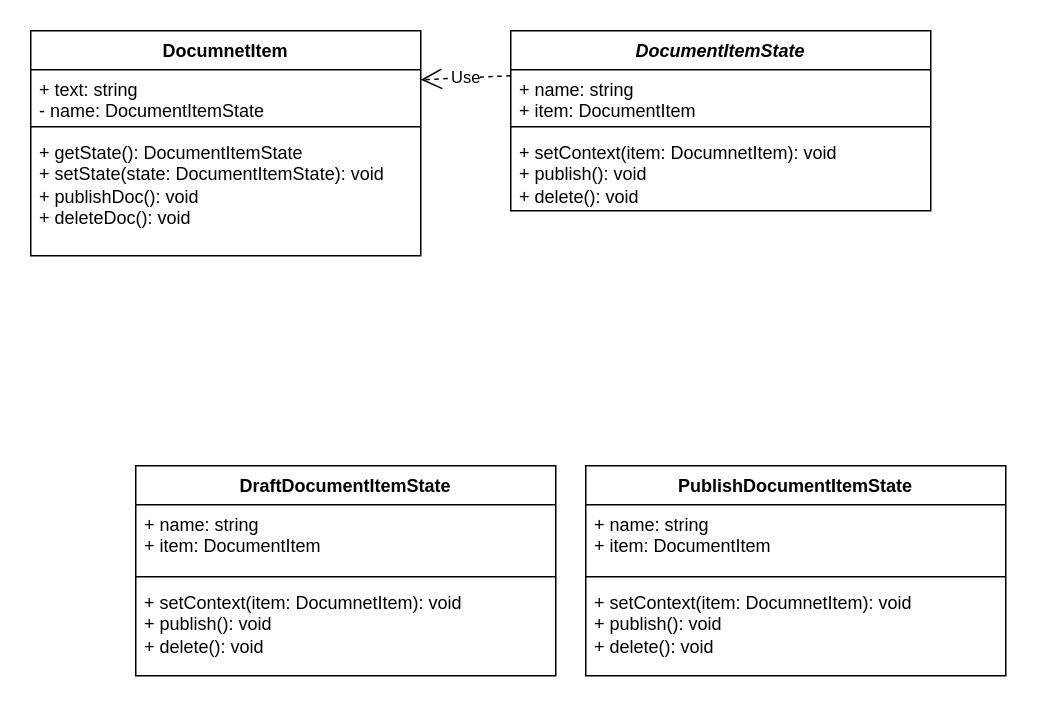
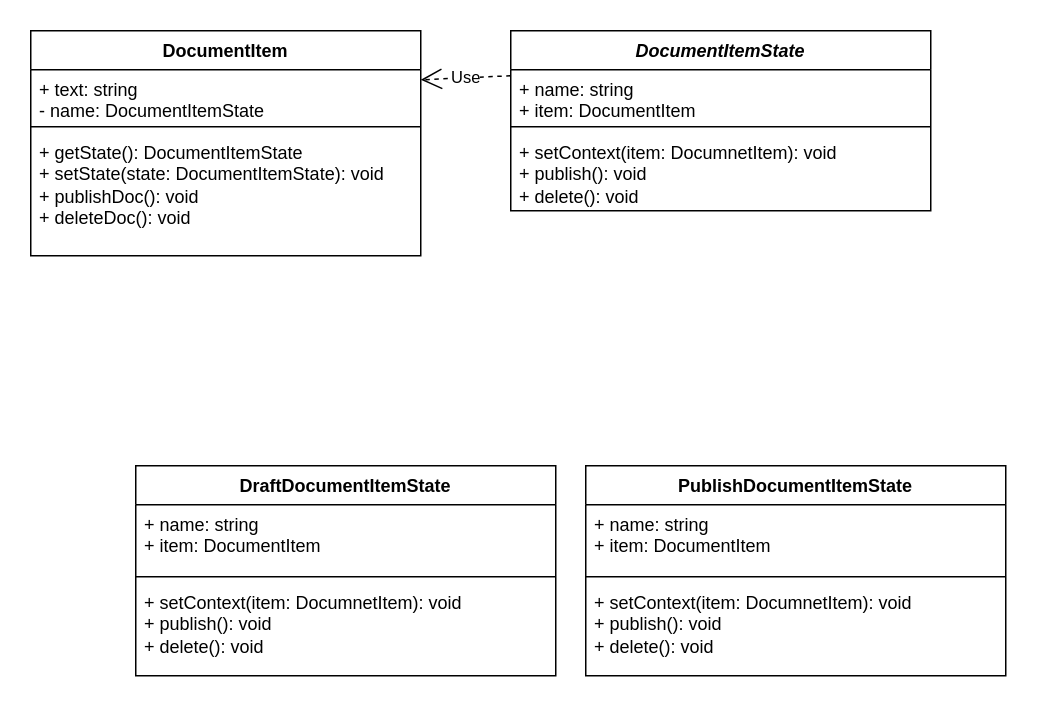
  <mxCell id="0" />
  <mxCell id="1" parent="0" />
- <mxCell id="2" value="DocumnetItem" style="swimlane;fontStyle=1;align=center;verticalAlign=top;childLayout=stackLayout;horizontal=1;startSize=26;horizontalStack=0;resizeParent=1;resizeParentMax=0;resizeLast=0;collapsible=1;marginBottom=0;whiteSpace=wrap;html=1;" vertex="1" parent="1"><mxGeometry width="260" height="150" as="geometry" x="20" y="20" /></mxCell>
+ <mxCell id="2" value="DocumentItem" style="swimlane;fontStyle=1;align=center;verticalAlign=top;childLayout=stackLayout;horizontal=1;startSize=26;horizontalStack=0;resizeParent=1;resizeParentMax=0;resizeLast=0;collapsible=1;marginBottom=0;whiteSpace=wrap;html=1;" vertex="1" parent="1"><mxGeometry width="260" height="150" as="geometry" x="20" y="20" /></mxCell>
  <mxCell id="3" value="+ text: string&lt;br&gt;- name: DocumentItemState" style="text;strokeColor=none;fillColor=none;align=left;verticalAlign=top;spacingLeft=4;spacingRight=4;overflow=hidden;rotatable=0;points=[[0,0.5],[1,0.5]];portConstraint=eastwest;whiteSpace=wrap;html=1;" vertex="1" parent="2"><mxGeometry y="26" width="260" height="34" as="geometry" /></mxCell>
  <mxCell id="4" value="" style="line;strokeWidth=1;fillColor=none;align=left;verticalAlign=middle;spacingTop=-1;spacingLeft=3;spacingRight=3;rotatable=0;labelPosition=right;points=[];portConstraint=eastwest;strokeColor=inherit;" vertex="1" parent="2"><mxGeometry y="60" width="260" height="8" as="geometry" /></mxCell>
  <mxCell id="5" value="+ getState(): DocumentItemState&lt;br&gt;+ setState(state: DocumentItemState): void&lt;br&gt;+ publishDoc(): void&lt;br&gt;+ deleteDoc(): void" style="text;strokeColor=none;fillColor=none;align=left;verticalAlign=top;spacingLeft=4;spacingRight=4;overflow=hidden;rotatable=0;points=[[0,0.5],[1,0.5]];portConstraint=eastwest;whiteSpace=wrap;html=1;" vertex="1" parent="2"><mxGeometry y="68" width="260" height="82" as="geometry" /></mxCell>
  <mxCell id="6" value="&lt;i&gt;DocumentItemState&lt;/i&gt;" style="swimlane;fontStyle=1;align=center;verticalAlign=top;childLayout=stackLayout;horizontal=1;startSize=26;horizontalStack=0;resizeParent=1;resizeParentMax=0;resizeLast=0;collapsible=1;marginBottom=0;whiteSpace=wrap;html=1;" vertex="1" parent="1"><mxGeometry x="340" width="280" height="120" as="geometry" y="20" /></mxCell>
  <mxCell id="7" value="+ name: string&lt;br&gt;+ item: DocumentItem" style="text;strokeColor=none;fillColor=none;align=left;verticalAlign=top;spacingLeft=4;spacingRight=4;overflow=hidden;rotatable=0;points=[[0,0.5],[1,0.5]];portConstraint=eastwest;whiteSpace=wrap;html=1;" vertex="1" parent="6"><mxGeometry y="26" width="280" height="34" as="geometry" /></mxCell>
  <mxCell id="8" value="" style="line;strokeWidth=1;fillColor=none;align=left;verticalAlign=middle;spacingTop=-1;spacingLeft=3;spacingRight=3;rotatable=0;labelPosition=right;points=[];portConstraint=eastwest;strokeColor=inherit;" vertex="1" parent="6"><mxGeometry y="60" width="280" height="8" as="geometry" /></mxCell>
  <mxCell id="9" value="+ setContext(item: DocumnetItem): void&lt;br&gt;+ publish(): void&lt;br&gt;+ delete(): void" style="text;strokeColor=none;fillColor=none;align=left;verticalAlign=top;spacingLeft=4;spacingRight=4;overflow=hidden;rotatable=0;points=[[0,0.5],[1,0.5]];portConstraint=eastwest;whiteSpace=wrap;html=1;" vertex="1" parent="6"><mxGeometry y="68" width="280" height="52" as="geometry" /></mxCell>
  <mxCell id="10" value="DraftDocumentItemState" style="swimlane;fontStyle=1;align=center;verticalAlign=top;childLayout=stackLayout;horizontal=1;startSize=26;horizontalStack=0;resizeParent=1;resizeParentMax=0;resizeLast=0;collapsible=1;marginBottom=0;whiteSpace=wrap;html=1;" vertex="1" parent="1"><mxGeometry x="90" y="310" width="280" height="140" as="geometry" /></mxCell>
  <mxCell id="11" value="+ name: string&lt;br style=&quot;border-color: var(--border-color);&quot;&gt;+ item: DocumentItem" style="text;strokeColor=none;fillColor=none;align=left;verticalAlign=top;spacingLeft=4;spacingRight=4;overflow=hidden;rotatable=0;points=[[0,0.5],[1,0.5]];portConstraint=eastwest;whiteSpace=wrap;html=1;" vertex="1" parent="10"><mxGeometry y="26" width="280" height="44" as="geometry" /></mxCell>
  <mxCell id="12" value="" style="line;strokeWidth=1;fillColor=none;align=left;verticalAlign=middle;spacingTop=-1;spacingLeft=3;spacingRight=3;rotatable=0;labelPosition=right;points=[];portConstraint=eastwest;strokeColor=inherit;" vertex="1" parent="10"><mxGeometry y="70" width="280" height="8" as="geometry" /></mxCell>
  <mxCell id="13" value="+ setContext(item: DocumnetItem): void&lt;br style=&quot;border-color: var(--border-color);&quot;&gt;+ publish(): void&lt;br style=&quot;border-color: var(--border-color);&quot;&gt;+ delete(): void" style="text;strokeColor=none;fillColor=none;align=left;verticalAlign=top;spacingLeft=4;spacingRight=4;overflow=hidden;rotatable=0;points=[[0,0.5],[1,0.5]];portConstraint=eastwest;whiteSpace=wrap;html=1;" vertex="1" parent="10"><mxGeometry y="78" width="280" height="62" as="geometry" /></mxCell>
  <mxCell id="14" value="PublishDocumentItemState" style="swimlane;fontStyle=1;align=center;verticalAlign=top;childLayout=stackLayout;horizontal=1;startSize=26;horizontalStack=0;resizeParent=1;resizeParentMax=0;resizeLast=0;collapsible=1;marginBottom=0;whiteSpace=wrap;html=1;" vertex="1" parent="1"><mxGeometry x="390" y="310" width="280" height="140" as="geometry" /></mxCell>
  <mxCell id="15" value="+ name: string&lt;br style=&quot;border-color: var(--border-color);&quot;&gt;+ item: DocumentItem" style="text;strokeColor=none;fillColor=none;align=left;verticalAlign=top;spacingLeft=4;spacingRight=4;overflow=hidden;rotatable=0;points=[[0,0.5],[1,0.5]];portConstraint=eastwest;whiteSpace=wrap;html=1;" vertex="1" parent="14"><mxGeometry y="26" width="280" height="44" as="geometry" /></mxCell>
  <mxCell id="16" value="" style="line;strokeWidth=1;fillColor=none;align=left;verticalAlign=middle;spacingTop=-1;spacingLeft=3;spacingRight=3;rotatable=0;labelPosition=right;points=[];portConstraint=eastwest;strokeColor=inherit;" vertex="1" parent="14"><mxGeometry y="70" width="280" height="8" as="geometry" /></mxCell>
  <mxCell id="17" value="+ setContext(item: DocumnetItem): void&lt;br style=&quot;border-color: var(--border-color);&quot;&gt;+ publish(): void&lt;br style=&quot;border-color: var(--border-color);&quot;&gt;+ delete(): void" style="text;strokeColor=none;fillColor=none;align=left;verticalAlign=top;spacingLeft=4;spacingRight=4;overflow=hidden;rotatable=0;points=[[0,0.5],[1,0.5]];portConstraint=eastwest;whiteSpace=wrap;html=1;" vertex="1" parent="14"><mxGeometry y="78" width="280" height="62" as="geometry" /></mxCell>
  <mxCell id="18" value="Use" style="endArrow=open;endSize=12;dashed=1;html=1;rounded=0;" edge="1" parent="1"><mxGeometry width="160" relative="1" as="geometry"><mxPoint x="340" y="50.004" as="sourcePoint" /><mxPoint x="280" y="52.731" as="targetPoint" /></mxGeometry></mxCell>
